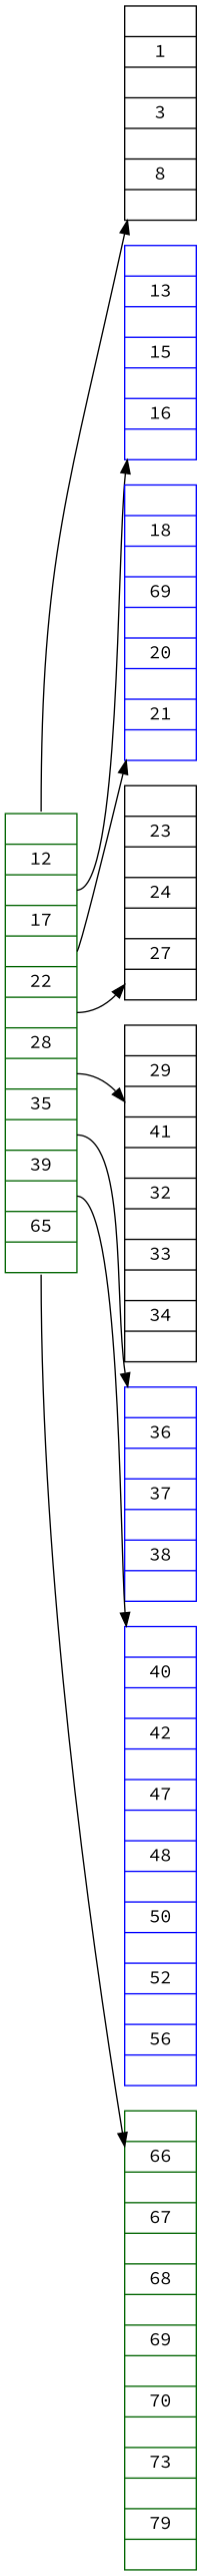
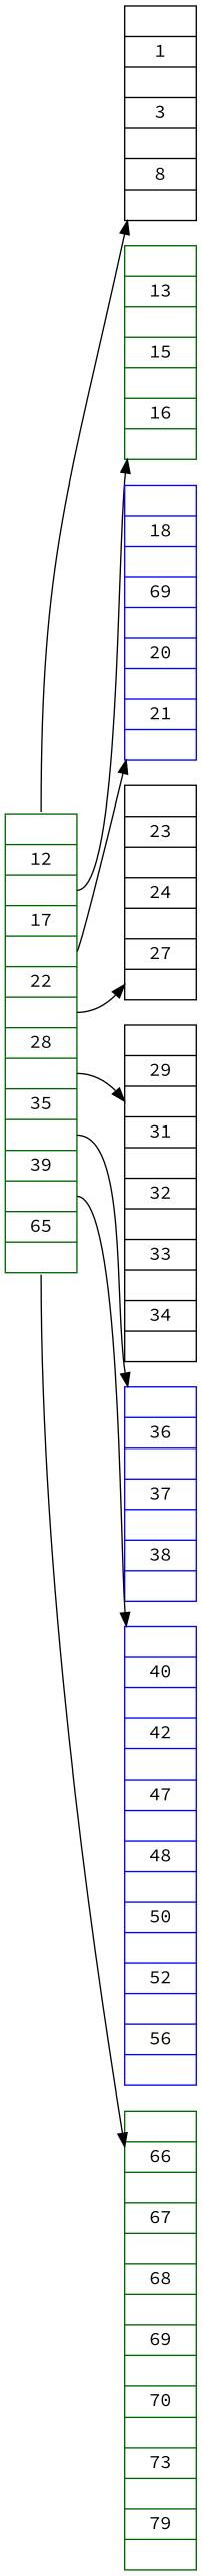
  digraph {
    fontname="Source Code Pro"
    rankdir=LR
    node [color=blue fontname="Source Code Pro" shape=record]
    edge [fontname="Source Code Pro"]
    n1 [color=darkgreen height=.0 label="<f0> |12| <f1> |17| <f2> |22| <f3> |28| <f4> |35| <f5> |39| <f6> |65| <f7>"]
    n2 [color=black height=.0 label="<f0> |1| <f1> |3| <f2> |8| <f3>"]
-   n3 [height=.0 label="<f0> |13| <f1> |15| <f2> |16| <f3>"]
+   n3 [color=darkgreen height=.0 label="<f0> |13| <f1> |15| <f2> |16| <f3>"]
    n4 [height=.0 label="<f0> |18| <f1> |69| <f2> |20| <f3> |21| <f4>"]
    n5 [color=black height=.0 label="<f0> |23| <f1> |24| <f2> |27| <f3>"]
-   n6 [color=black height=.0 label="<f0> |29| <f1> |41| <f2> |32| <f3> |33| <f4> |34| <f5>"]
+   n6 [color=black height=.0 label="<f0> |29| <f1> |31| <f2> |32| <f3> |33| <f4> |34| <f5>"]
    n7 [height=.0 label="<f0> |36| <f1> |37| <f2> |38| <f3>"]
    n8 [height=.0 label="<f0> |40| <f1> |42| <f2> |47| <f3> |48| <f4> |50| <f5> |52| <f6> |56| <f7>"]
    n9 [color=darkgreen height=.0 label="<f0> |66| <f1> |67| <f2> |68| <f3> |69| <f4> |70| <f5> |73| <f6> |79| <f7>"]
    n1 -> n2 [tailport=f0]
    n1 -> n3 [tailport=f1]
    n1 -> n4 [tailport=f2]
    n1 -> n5 [tailport=f3]
    n1 -> n6 [tailport=f4]
    n1 -> n7 [tailport=f5]
    n1 -> n8 [tailport=f6]
    n1 -> n9 [tailport=f7]
  }
